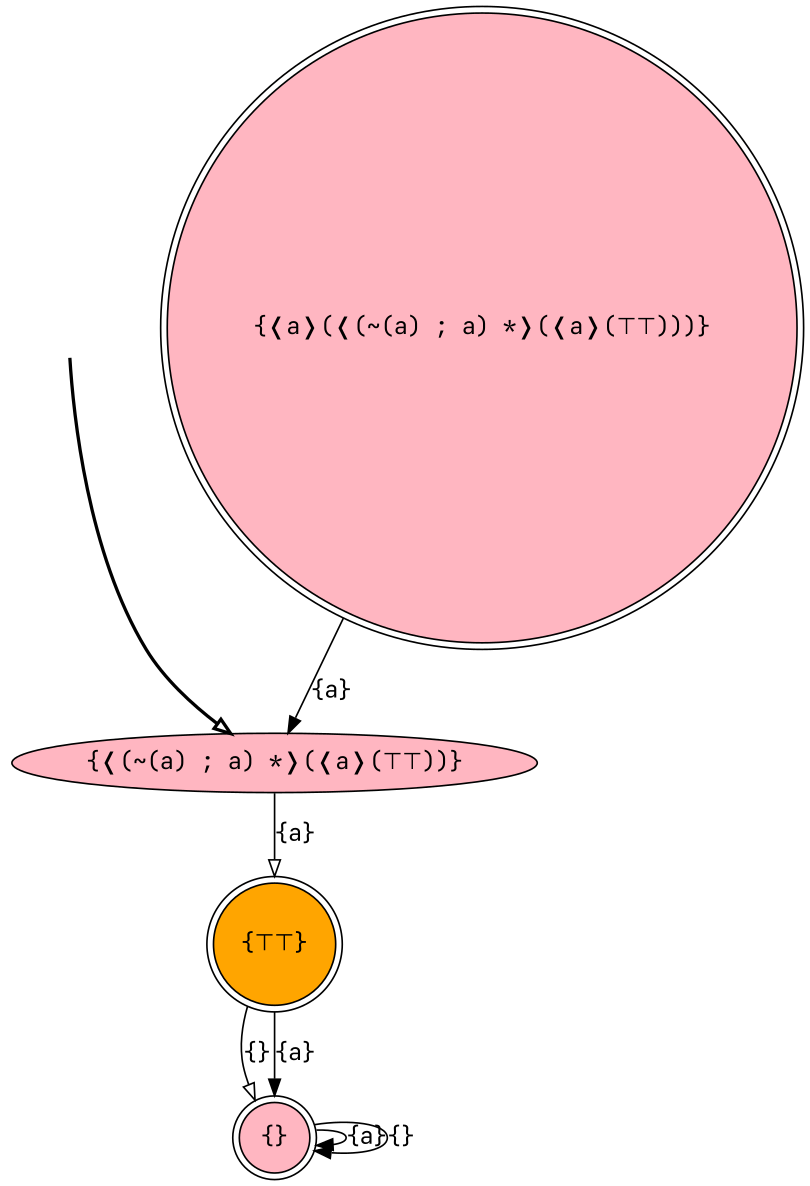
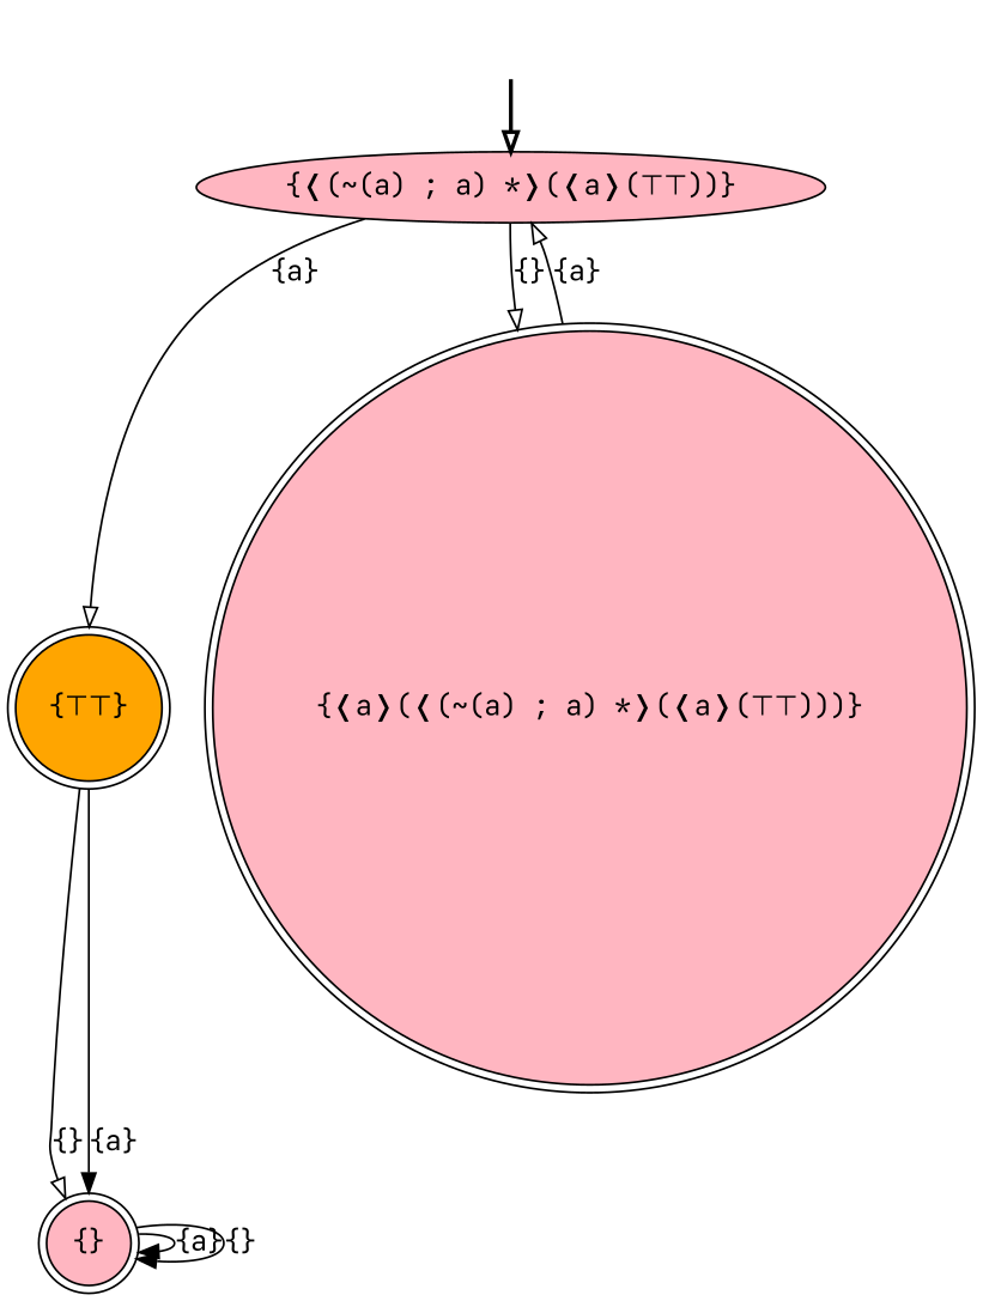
  digraph {
    fontname="JetBrains Mono"
    node [fontname="JetBrains Mono" style=filled fillcolor=lightpink shape=doublecircle]
    edge [arrowhead=onormal fontname="JetBrains Mono"]
    fake0 [style=invisible fillcolor="" shape=""]
    "{❬(~(a) ; a) *❭(❬a❭(⊤⊤))}" [root=true shape=""]
    "{⊤⊤}" [fillcolor=orange]
    "{❬a❭(❬(~(a) ; a) *❭(❬a❭(⊤⊤)))}"
    "{}"
    fake0 -> "{❬(~(a) ; a) *❭(❬a❭(⊤⊤))}" [style=bold]
    "{❬(~(a) ; a) *❭(❬a❭(⊤⊤))}" -> "{⊤⊤}" [label="{a}"]
+   "{❬(~(a) ; a) *❭(❬a❭(⊤⊤))}" -> "{❬a❭(❬(~(a) ; a) *❭(❬a❭(⊤⊤)))}" [label="{}"]
    "{⊤⊤}" -> "{}" [label="{}"]
    "{⊤⊤}" -> "{}" [arrowhead=normal label="{a}"]
-   "{❬a❭(❬(~(a) ; a) *❭(❬a❭(⊤⊤)))}" -> "{❬(~(a) ; a) *❭(❬a❭(⊤⊤))}" [arrowhead=normal label="{a}"]
+   "{❬a❭(❬(~(a) ; a) *❭(❬a❭(⊤⊤)))}" -> "{❬(~(a) ; a) *❭(❬a❭(⊤⊤))}" [label="{a}"]
    "{}" -> "{}" [arrowhead=normal label="{a}"]
    "{}" -> "{}" [arrowhead=normal label="{}"]
  }
